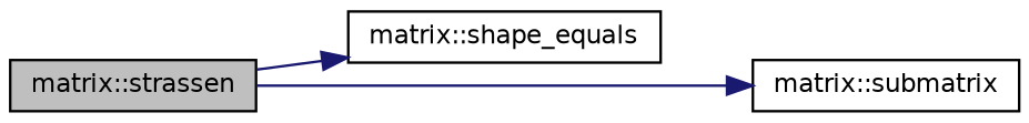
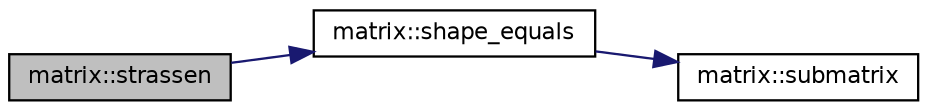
  digraph {
    rankdir=LR
    node [color=black fillcolor=white fontname=Helvetica fontsize=10 shape=record style=filled]
    edge [color=midnightblue fontname=Helvetica fontsize=10 labelfontname=Helvetica labelfontsize=10 style=solid]
    n1 [fillcolor=grey75 fontcolor=black height=0.2 label="matrix::strassen" width=0.4]
    n2 [height=0.2 label="matrix::shape_equals" width=0.4]
    n3 [height=0.2 label="matrix::submatrix" width=0.4]
    n1 -> n2
-   n1 -> n3
+   n2 -> n3
  }
